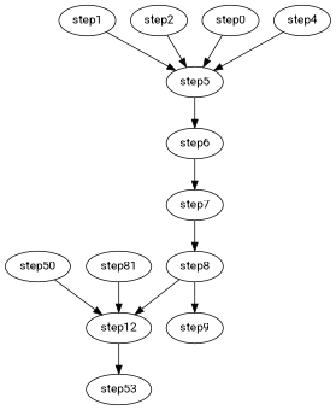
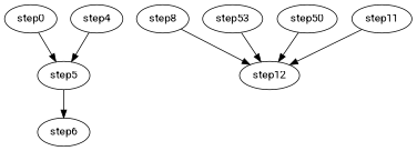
  digraph {
    fontname=Roboto
    node [fontname=Roboto]
    edge [fontname=Roboto]
-   step1
    step5
    step6
-   step7
-   step2
    n6 [label=step0]
    step4
    step8
    n9 [label=step53]
    step12
-   step9
    n12 [label=step50]
-   step11 [label=step81]
-   step1 -> step5
+   step11
    step5 -> step6
-   step6 -> step7
-   step7 -> step8
-   step2 -> step5
    n6 -> step5
    step4 -> step5
    step8 -> step12
-   step8 -> step9
-   step12 -> n9
+   n9 -> step12
    n12 -> step12
    step11 -> step12
  }
